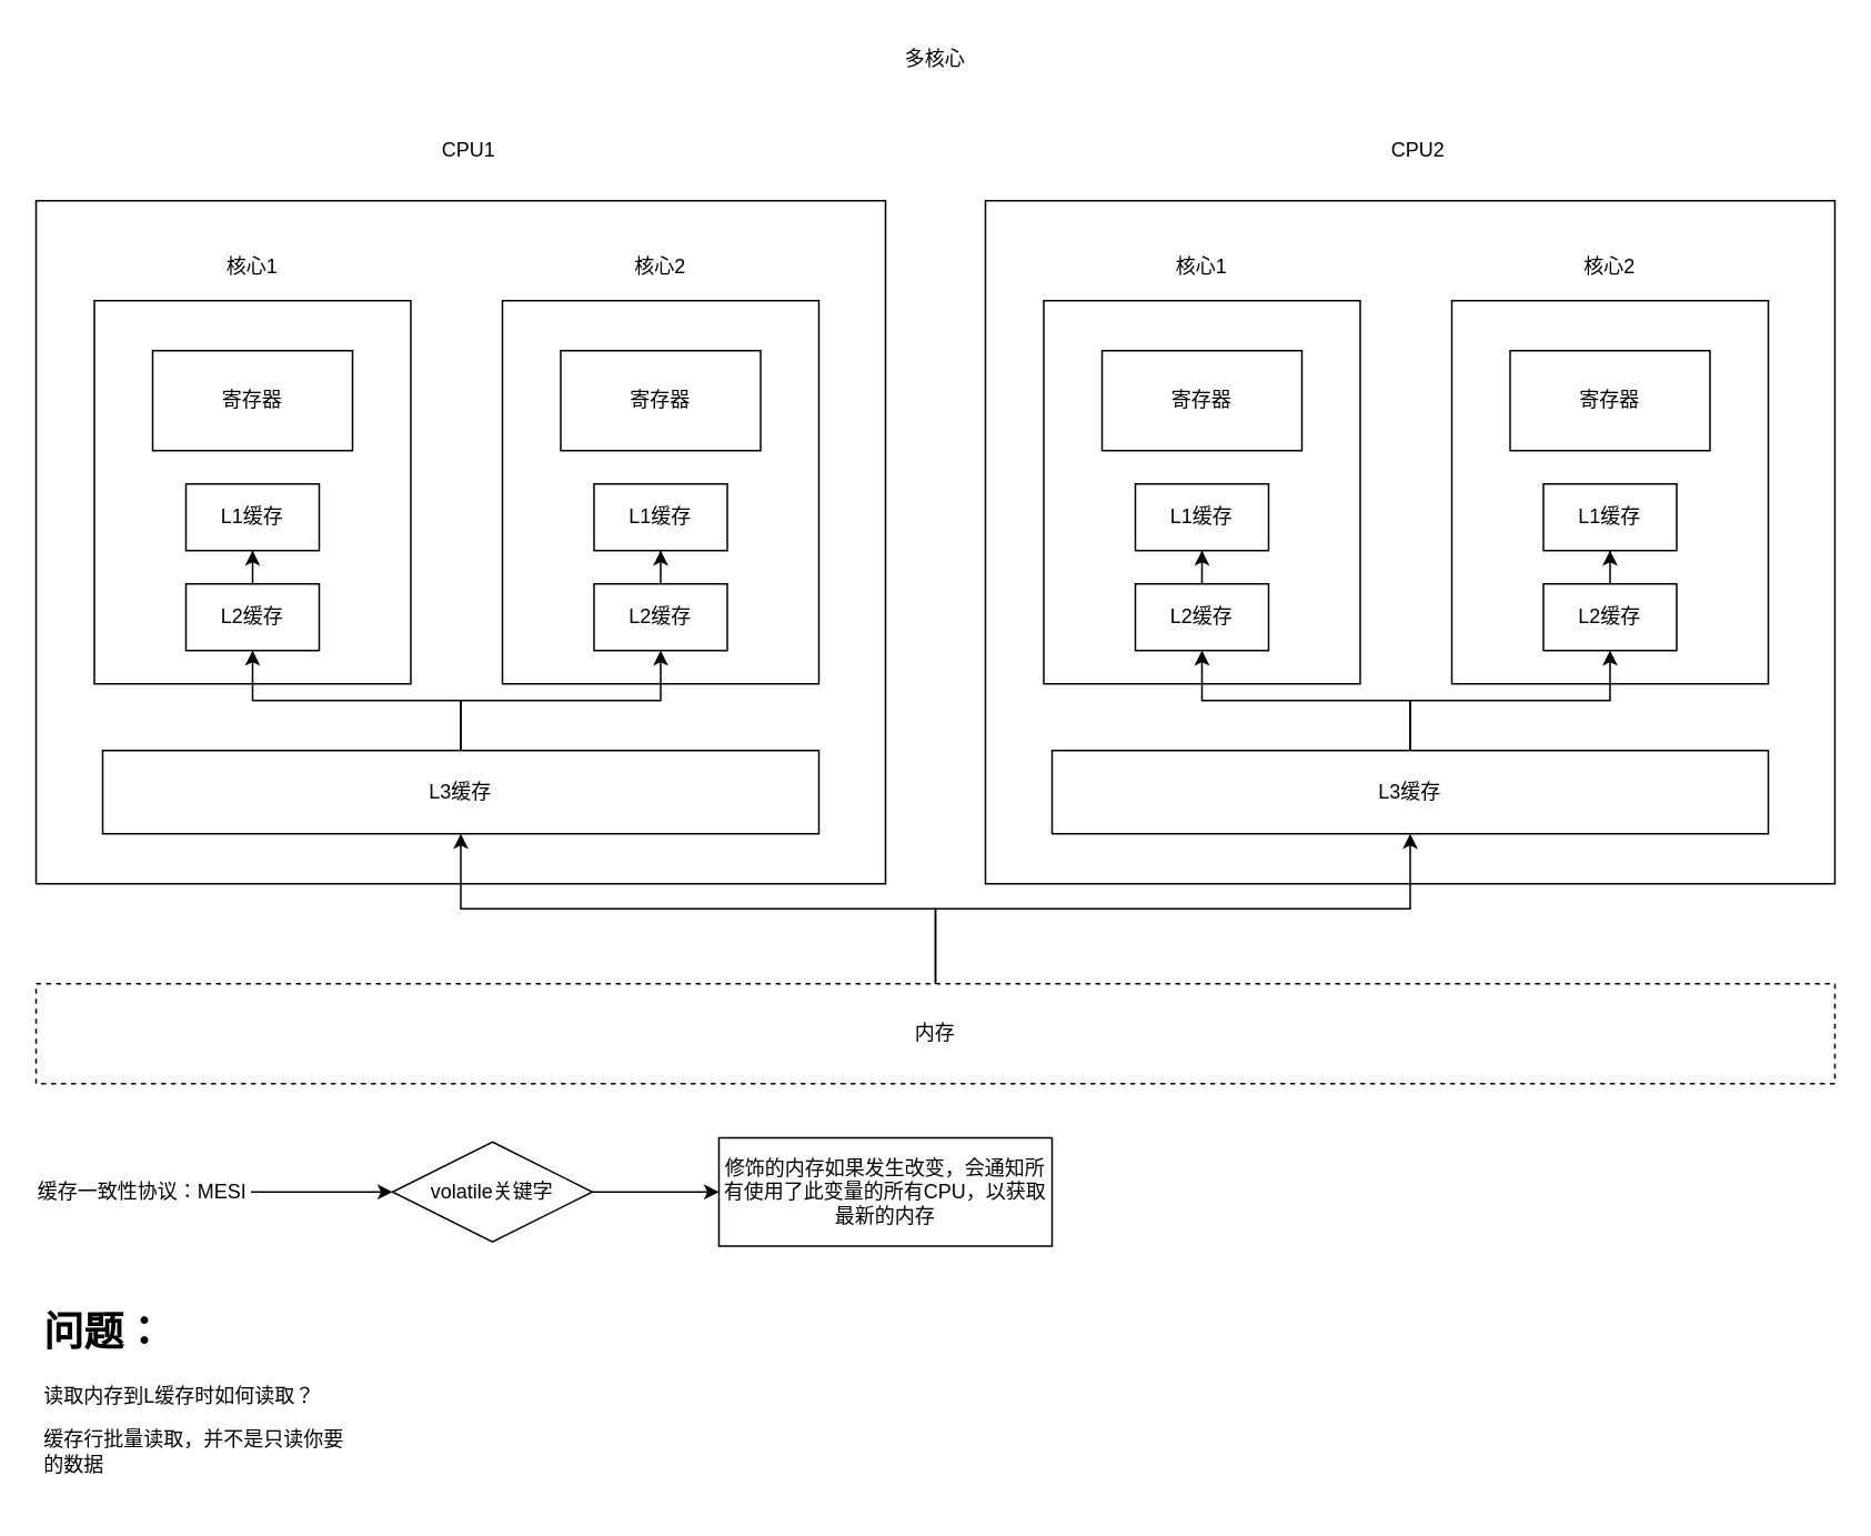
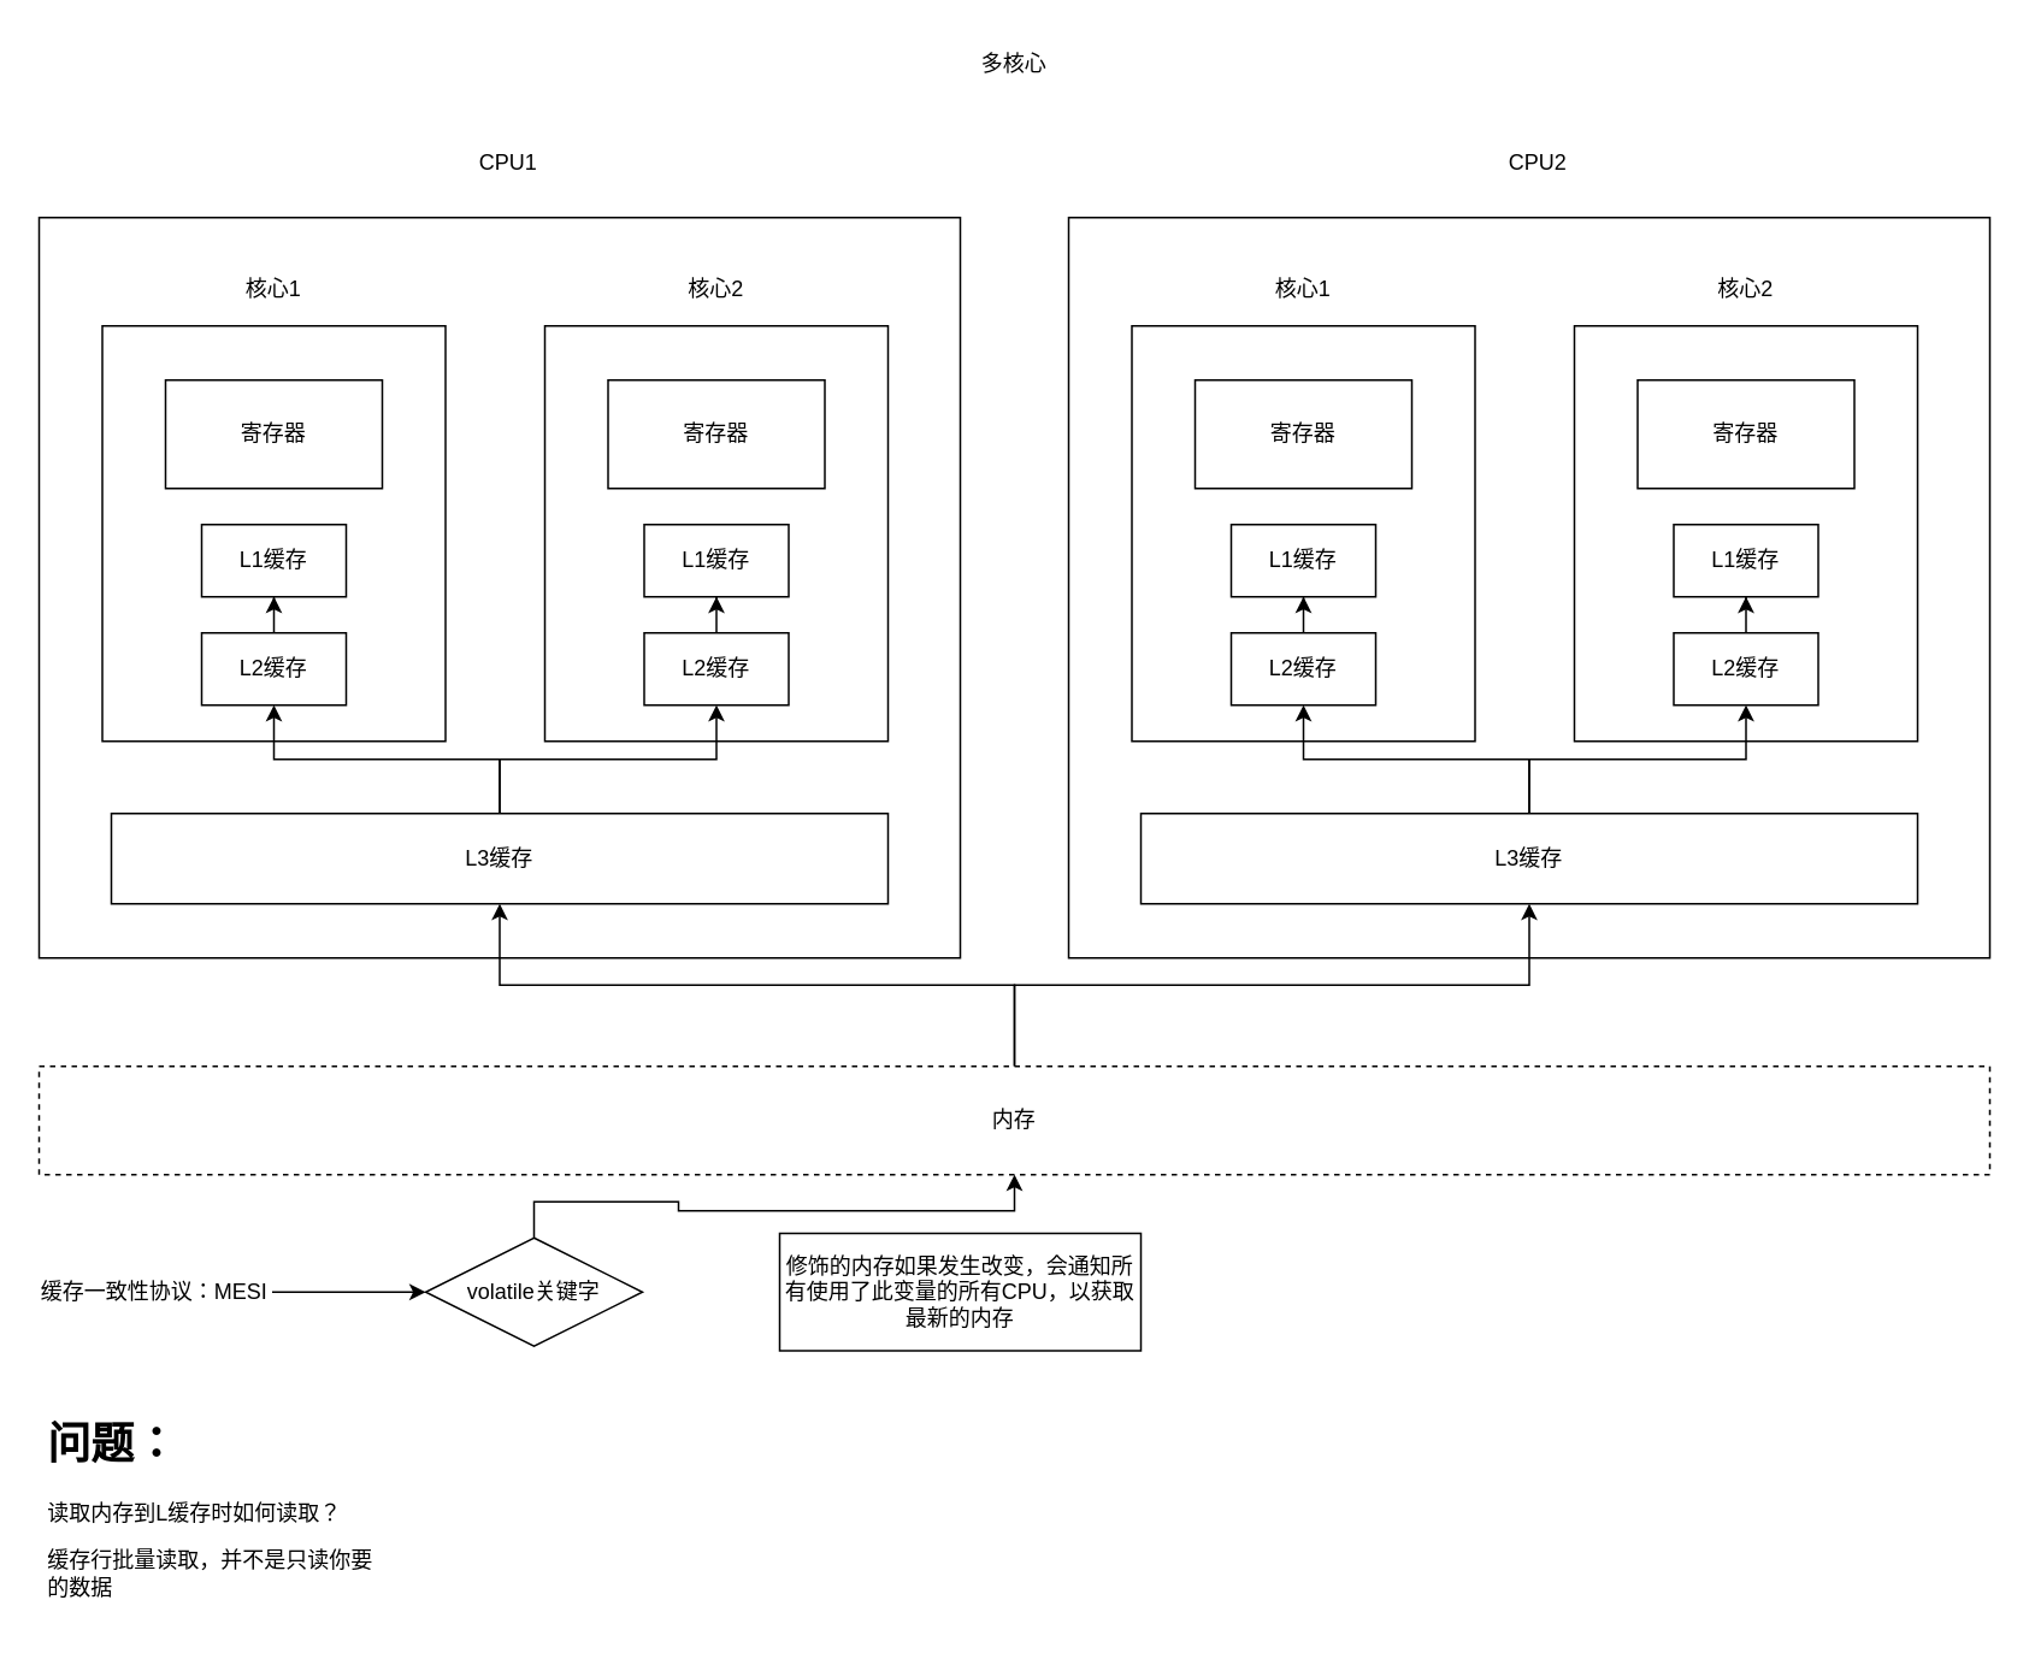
  <mxCell id="0" />
  <mxCell id="1" parent="0" />
  <mxCell id="2" value="" style="rounded=0;whiteSpace=wrap;html=1;" vertex="1" parent="1"><mxGeometry x="21" y="120" width="510" height="410" as="geometry" /></mxCell>
  <mxCell id="3" value="" style="rounded=0;whiteSpace=wrap;html=1;" vertex="1" parent="1"><mxGeometry x="56" y="180" width="190" height="230" as="geometry" /></mxCell>
  <mxCell id="4" value="寄存器" style="rounded=0;whiteSpace=wrap;html=1;" vertex="1" parent="1"><mxGeometry x="91" y="210" width="120" height="60" as="geometry" /></mxCell>
  <mxCell id="5" value="L1缓存" style="rounded=0;whiteSpace=wrap;html=1;" vertex="1" parent="1"><mxGeometry x="111" y="290" width="80" height="40" as="geometry" /></mxCell>
  <mxCell id="6" style="edgeStyle=orthogonalEdgeStyle;rounded=0;orthogonalLoop=1;jettySize=auto;html=1;entryX=0.5;entryY=1;entryDx=0;entryDy=0;" edge="1" parent="1" source="7" target="5"><mxGeometry relative="1" as="geometry" /></mxCell>
  <mxCell id="7" value="L2缓存" style="rounded=0;whiteSpace=wrap;html=1;" vertex="1" parent="1"><mxGeometry x="111" y="350" width="80" height="40" as="geometry" /></mxCell>
  <mxCell id="8" value="核心1" style="text;html=1;strokeColor=none;fillColor=none;align=center;verticalAlign=middle;whiteSpace=wrap;rounded=0;" vertex="1" parent="1"><mxGeometry x="131" y="150" width="40" height="20" as="geometry" /></mxCell>
  <mxCell id="9" value="" style="rounded=0;whiteSpace=wrap;html=1;" vertex="1" parent="1"><mxGeometry x="301" y="180" width="190" height="230" as="geometry" /></mxCell>
  <mxCell id="10" value="寄存器" style="rounded=0;whiteSpace=wrap;html=1;" vertex="1" parent="1"><mxGeometry x="336" y="210" width="120" height="60" as="geometry" /></mxCell>
  <mxCell id="11" value="L1缓存" style="rounded=0;whiteSpace=wrap;html=1;" vertex="1" parent="1"><mxGeometry x="356" y="290" width="80" height="40" as="geometry" /></mxCell>
  <mxCell id="12" style="edgeStyle=orthogonalEdgeStyle;rounded=0;orthogonalLoop=1;jettySize=auto;html=1;" edge="1" parent="1" source="13" target="11"><mxGeometry relative="1" as="geometry" /></mxCell>
  <mxCell id="13" value="L2缓存" style="rounded=0;whiteSpace=wrap;html=1;" vertex="1" parent="1"><mxGeometry x="356" y="350" width="80" height="40" as="geometry" /></mxCell>
  <mxCell id="14" value="核心2" style="text;html=1;strokeColor=none;fillColor=none;align=center;verticalAlign=middle;whiteSpace=wrap;rounded=0;" vertex="1" parent="1"><mxGeometry x="376" y="150" width="40" height="20" as="geometry" /></mxCell>
  <mxCell id="15" value="CPU1" style="text;html=1;strokeColor=none;fillColor=none;align=center;verticalAlign=middle;whiteSpace=wrap;rounded=0;" vertex="1" parent="1"><mxGeometry x="261" y="80" width="40" height="20" as="geometry" /></mxCell>
  <mxCell id="16" style="edgeStyle=orthogonalEdgeStyle;rounded=0;orthogonalLoop=1;jettySize=auto;html=1;entryX=0.5;entryY=1;entryDx=0;entryDy=0;" edge="1" parent="1" source="18" target="7"><mxGeometry relative="1" as="geometry" /></mxCell>
  <mxCell id="17" style="edgeStyle=orthogonalEdgeStyle;rounded=0;orthogonalLoop=1;jettySize=auto;html=1;" edge="1" parent="1" source="18" target="13"><mxGeometry relative="1" as="geometry" /></mxCell>
  <mxCell id="18" value="L3缓存" style="rounded=0;whiteSpace=wrap;html=1;" vertex="1" parent="1"><mxGeometry x="61" y="450" width="430" height="50" as="geometry" /></mxCell>
  <mxCell id="19" value="" style="rounded=0;whiteSpace=wrap;html=1;" vertex="1" parent="1"><mxGeometry x="591" y="120" width="510" height="410" as="geometry" /></mxCell>
  <mxCell id="20" value="" style="rounded=0;whiteSpace=wrap;html=1;" vertex="1" parent="1"><mxGeometry x="626" y="180" width="190" height="230" as="geometry" /></mxCell>
  <mxCell id="21" value="寄存器" style="rounded=0;whiteSpace=wrap;html=1;" vertex="1" parent="1"><mxGeometry x="661" y="210" width="120" height="60" as="geometry" /></mxCell>
  <mxCell id="22" value="L1缓存" style="rounded=0;whiteSpace=wrap;html=1;" vertex="1" parent="1"><mxGeometry x="681" y="290" width="80" height="40" as="geometry" /></mxCell>
  <mxCell id="23" style="edgeStyle=orthogonalEdgeStyle;rounded=0;orthogonalLoop=1;jettySize=auto;html=1;" edge="1" parent="1" source="24" target="22"><mxGeometry relative="1" as="geometry" /></mxCell>
  <mxCell id="24" value="L2缓存" style="rounded=0;whiteSpace=wrap;html=1;" vertex="1" parent="1"><mxGeometry x="681" y="350" width="80" height="40" as="geometry" /></mxCell>
  <mxCell id="25" value="核心1" style="text;html=1;strokeColor=none;fillColor=none;align=center;verticalAlign=middle;whiteSpace=wrap;rounded=0;" vertex="1" parent="1"><mxGeometry x="701" y="150" width="40" height="20" as="geometry" /></mxCell>
  <mxCell id="26" value="" style="rounded=0;whiteSpace=wrap;html=1;" vertex="1" parent="1"><mxGeometry x="871" y="180" width="190" height="230" as="geometry" /></mxCell>
  <mxCell id="27" value="寄存器" style="rounded=0;whiteSpace=wrap;html=1;" vertex="1" parent="1"><mxGeometry x="906" y="210" width="120" height="60" as="geometry" /></mxCell>
  <mxCell id="28" value="L1缓存" style="rounded=0;whiteSpace=wrap;html=1;" vertex="1" parent="1"><mxGeometry x="926" y="290" width="80" height="40" as="geometry" /></mxCell>
  <mxCell id="29" style="edgeStyle=orthogonalEdgeStyle;rounded=0;orthogonalLoop=1;jettySize=auto;html=1;" edge="1" parent="1" source="30" target="28"><mxGeometry relative="1" as="geometry" /></mxCell>
  <mxCell id="30" value="L2缓存" style="rounded=0;whiteSpace=wrap;html=1;" vertex="1" parent="1"><mxGeometry x="926" y="350" width="80" height="40" as="geometry" /></mxCell>
  <mxCell id="31" value="核心2" style="text;html=1;strokeColor=none;fillColor=none;align=center;verticalAlign=middle;whiteSpace=wrap;rounded=0;" vertex="1" parent="1"><mxGeometry x="946" y="150" width="40" height="20" as="geometry" /></mxCell>
  <mxCell id="32" value="CPU2" style="text;html=1;strokeColor=none;fillColor=none;align=center;verticalAlign=middle;whiteSpace=wrap;rounded=0;" vertex="1" parent="1"><mxGeometry x="831" y="80" width="40" height="20" as="geometry" /></mxCell>
  <mxCell id="33" style="edgeStyle=orthogonalEdgeStyle;rounded=0;orthogonalLoop=1;jettySize=auto;html=1;" edge="1" parent="1" source="35" target="24"><mxGeometry relative="1" as="geometry" /></mxCell>
  <mxCell id="34" style="edgeStyle=orthogonalEdgeStyle;rounded=0;orthogonalLoop=1;jettySize=auto;html=1;" edge="1" parent="1" source="35" target="30"><mxGeometry relative="1" as="geometry" /></mxCell>
  <mxCell id="35" value="L3缓存" style="rounded=0;whiteSpace=wrap;html=1;" vertex="1" parent="1"><mxGeometry x="631" y="450" width="430" height="50" as="geometry" /></mxCell>
  <mxCell id="36" value="多核心" style="text;html=1;strokeColor=none;fillColor=none;align=center;verticalAlign=middle;whiteSpace=wrap;rounded=0;" vertex="1" parent="1"><mxGeometry x="541" y="20" width="40" height="30" as="geometry" /></mxCell>
  <mxCell id="37" style="edgeStyle=orthogonalEdgeStyle;rounded=0;orthogonalLoop=1;jettySize=auto;html=1;entryX=0.5;entryY=1;entryDx=0;entryDy=0;" edge="1" parent="1" source="39" target="18"><mxGeometry relative="1" as="geometry" /></mxCell>
  <mxCell id="38" style="edgeStyle=orthogonalEdgeStyle;rounded=0;orthogonalLoop=1;jettySize=auto;html=1;entryX=0.5;entryY=1;entryDx=0;entryDy=0;" edge="1" parent="1" source="39" target="35"><mxGeometry relative="1" as="geometry" /></mxCell>
  <mxCell id="39" value="内存" style="rounded=0;whiteSpace=wrap;html=1;dashed=1;" vertex="1" parent="1"><mxGeometry x="21" y="590" width="1080" height="60" as="geometry" /></mxCell>
  <mxCell id="40" value="" style="edgeStyle=orthogonalEdgeStyle;rounded=0;orthogonalLoop=1;jettySize=auto;html=1;" edge="1" parent="1" source="41" target="43"><mxGeometry relative="1" as="geometry" /></mxCell>
  <mxCell id="41" value="缓存一致性协议：MESI" style="text;html=1;strokeColor=none;fillColor=none;align=center;verticalAlign=middle;whiteSpace=wrap;rounded=0;" vertex="1" parent="1"><mxGeometry x="20" y="700" width="130" height="30" as="geometry" /></mxCell>
- <mxCell id="42" value="" style="edgeStyle=orthogonalEdgeStyle;rounded=0;orthogonalLoop=1;jettySize=auto;html=1;" edge="1" parent="1" source="43" target="44"><mxGeometry relative="1" as="geometry" /></mxCell>
+ <mxCell id="42" value="" style="edgeStyle=orthogonalEdgeStyle;rounded=0;orthogonalLoop=1;jettySize=auto;html=1;" edge="1" parent="1" source="43" target="39"><mxGeometry relative="1" as="geometry" /></mxCell>
  <mxCell id="43" value="volatile关键字" style="rhombus;whiteSpace=wrap;html=1;" vertex="1" parent="1"><mxGeometry x="235" y="685" width="120" height="60" as="geometry" /></mxCell>
  <mxCell id="44" value="修饰的内存如果发生改变，会通知所有使用了此变量的所有CPU，以获取最新的内存" style="whiteSpace=wrap;html=1;" vertex="1" parent="1"><mxGeometry x="431" y="682.5" width="200" height="65" as="geometry" /></mxCell>
  <mxCell id="45" value="&lt;h1&gt;问题：&lt;/h1&gt;&lt;p&gt;读取内存到L缓存时如何读取？&lt;/p&gt;&lt;p&gt;缓存行批量读取，并不是只读你要的数据&lt;/p&gt;" style="text;html=1;strokeColor=none;fillColor=none;spacing=5;spacingTop=-20;whiteSpace=wrap;overflow=hidden;rounded=0;" vertex="1" parent="1"><mxGeometry x="21" y="780" width="190" height="120" as="geometry" /></mxCell>
